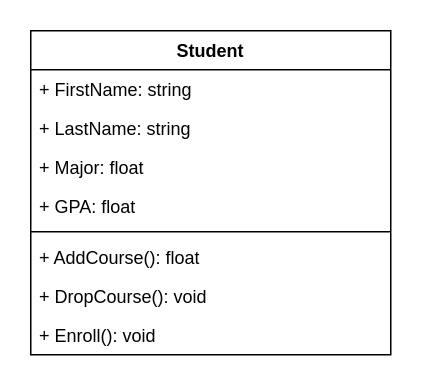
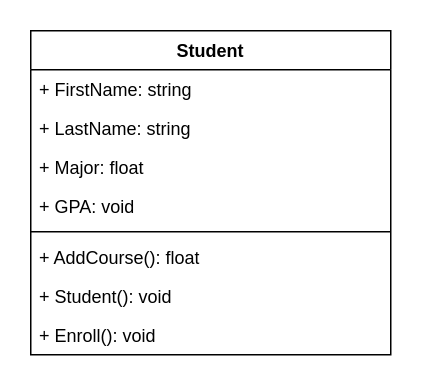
  <mxCell id="0" />
  <mxCell id="1" parent="0" />
  <mxCell id="2" value="Student" style="swimlane;fontStyle=1;align=center;verticalAlign=top;childLayout=stackLayout;horizontal=1;startSize=26;horizontalStack=0;resizeParent=1;resizeParentMax=0;resizeLast=0;collapsible=1;marginBottom=0;whiteSpace=wrap;html=1;" vertex="1" parent="1"><mxGeometry x="20" y="20" width="240" height="216" as="geometry" /></mxCell>
  <mxCell id="3" value="+ FirstName: string" style="text;strokeColor=none;fillColor=none;align=left;verticalAlign=top;spacingLeft=4;spacingRight=4;overflow=hidden;rotatable=0;points=[[0,0.5],[1,0.5]];portConstraint=eastwest;whiteSpace=wrap;html=1;" vertex="1" parent="2"><mxGeometry y="26" width="240" height="26" as="geometry" /></mxCell>
  <mxCell id="4" value="+ LastName: string" style="text;strokeColor=none;fillColor=none;align=left;verticalAlign=top;spacingLeft=4;spacingRight=4;overflow=hidden;rotatable=0;points=[[0,0.5],[1,0.5]];portConstraint=eastwest;whiteSpace=wrap;html=1;" vertex="1" parent="2"><mxGeometry y="52" width="240" height="26" as="geometry" /></mxCell>
  <mxCell id="5" value="+ Major: float" style="text;strokeColor=none;fillColor=none;align=left;verticalAlign=top;spacingLeft=4;spacingRight=4;overflow=hidden;rotatable=0;points=[[0,0.5],[1,0.5]];portConstraint=eastwest;whiteSpace=wrap;html=1;" vertex="1" parent="2"><mxGeometry y="78" width="240" height="26" as="geometry" /></mxCell>
- <mxCell id="6" value="+ GPA: float" style="text;strokeColor=none;fillColor=none;align=left;verticalAlign=top;spacingLeft=4;spacingRight=4;overflow=hidden;rotatable=0;points=[[0,0.5],[1,0.5]];portConstraint=eastwest;whiteSpace=wrap;html=1;" vertex="1" parent="2"><mxGeometry y="104" width="240" height="26" as="geometry" /></mxCell>
+ <mxCell id="6" value="+ GPA: void" style="text;strokeColor=none;fillColor=none;align=left;verticalAlign=top;spacingLeft=4;spacingRight=4;overflow=hidden;rotatable=0;points=[[0,0.5],[1,0.5]];portConstraint=eastwest;whiteSpace=wrap;html=1;" vertex="1" parent="2"><mxGeometry y="104" width="240" height="26" as="geometry" /></mxCell>
  <mxCell id="7" value="" style="line;strokeWidth=1;fillColor=none;align=left;verticalAlign=middle;spacingTop=-1;spacingLeft=3;spacingRight=3;rotatable=0;labelPosition=right;points=[];portConstraint=eastwest;strokeColor=inherit;" vertex="1" parent="2"><mxGeometry y="130" width="240" height="8" as="geometry" /></mxCell>
  <mxCell id="8" value="+ AddCourse(): float" style="text;strokeColor=none;fillColor=none;align=left;verticalAlign=top;spacingLeft=4;spacingRight=4;overflow=hidden;rotatable=0;points=[[0,0.5],[1,0.5]];portConstraint=eastwest;whiteSpace=wrap;html=1;" vertex="1" parent="2"><mxGeometry y="138" width="240" height="26" as="geometry" /></mxCell>
- <mxCell id="9" value="+ DropCourse(): void" style="text;strokeColor=none;fillColor=none;align=left;verticalAlign=top;spacingLeft=4;spacingRight=4;overflow=hidden;rotatable=0;points=[[0,0.5],[1,0.5]];portConstraint=eastwest;whiteSpace=wrap;html=1;" vertex="1" parent="2"><mxGeometry y="164" width="240" height="26" as="geometry" /></mxCell>
+ <mxCell id="9" value="+ Student(): void" style="text;strokeColor=none;fillColor=none;align=left;verticalAlign=top;spacingLeft=4;spacingRight=4;overflow=hidden;rotatable=0;points=[[0,0.5],[1,0.5]];portConstraint=eastwest;whiteSpace=wrap;html=1;" vertex="1" parent="2"><mxGeometry y="164" width="240" height="26" as="geometry" /></mxCell>
  <mxCell id="10" value="+ Enroll(): void" style="text;strokeColor=none;fillColor=none;align=left;verticalAlign=top;spacingLeft=4;spacingRight=4;overflow=hidden;rotatable=0;points=[[0,0.5],[1,0.5]];portConstraint=eastwest;whiteSpace=wrap;html=1;" vertex="1" parent="2"><mxGeometry y="190" width="240" height="26" as="geometry" /></mxCell>
